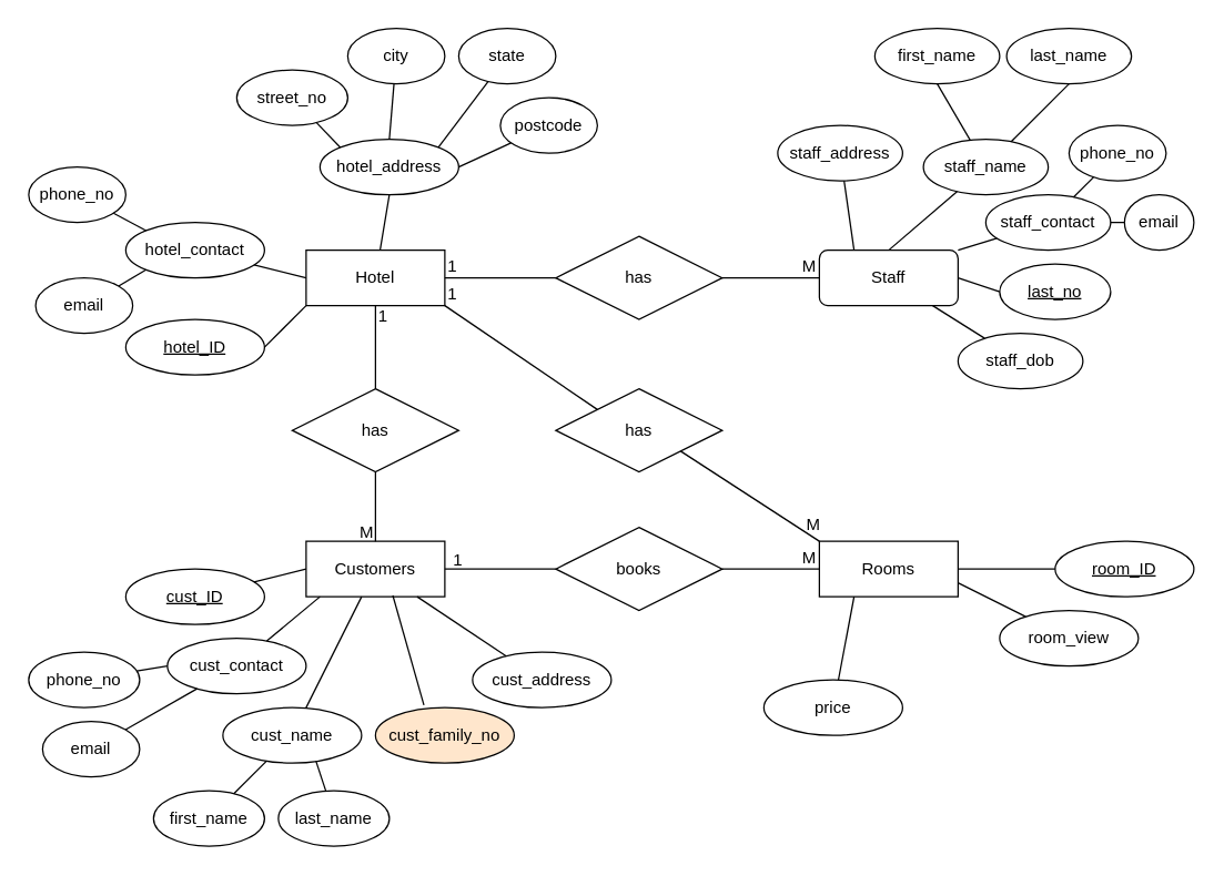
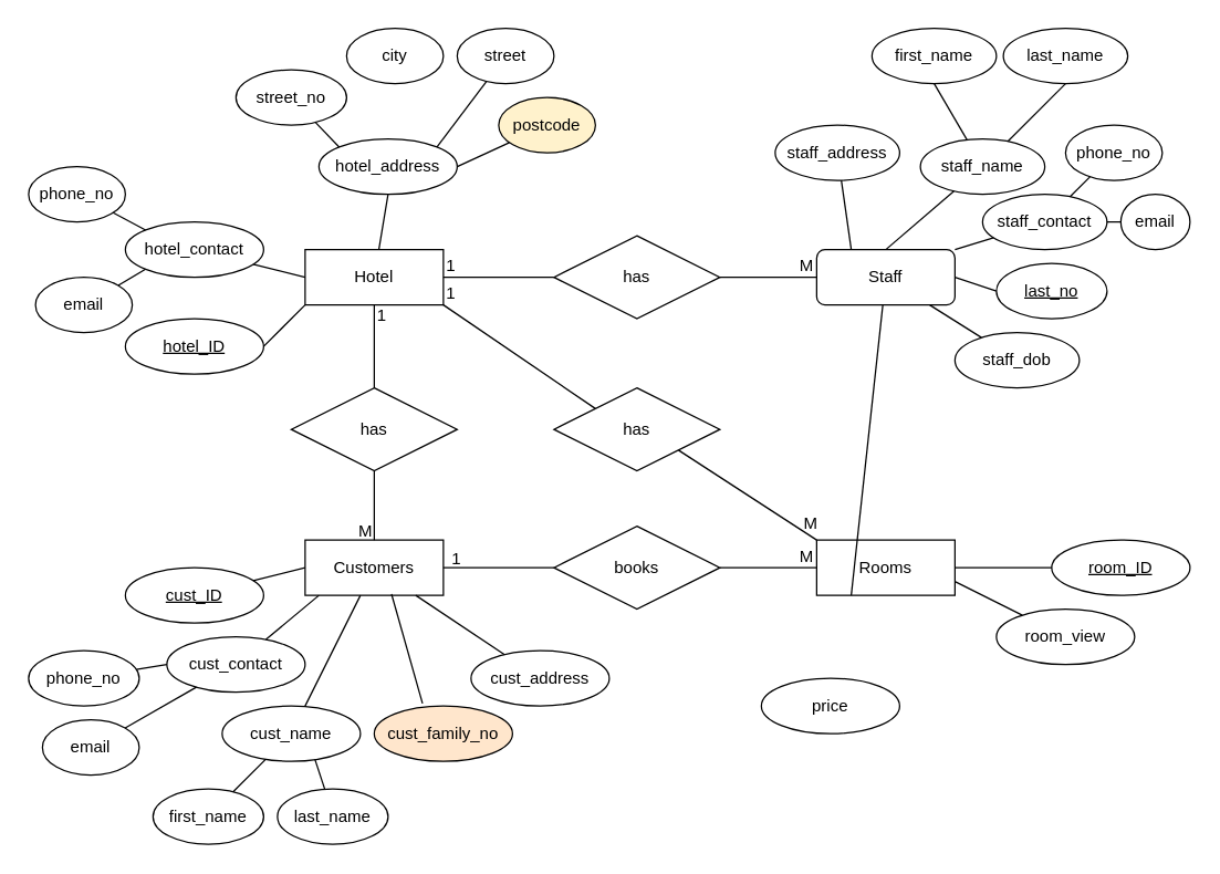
  <mxCell id="0" />
  <mxCell id="1" parent="0" />
  <mxCell id="2" value="Hotel" style="whiteSpace=wrap;html=1;align=center;" parent="1" vertex="1"><mxGeometry x="220" y="180" width="100" height="40" as="geometry" /></mxCell>
  <mxCell id="3" value="Staff" style="whiteSpace=wrap;html=1;align=center;rounded=1;" parent="1" vertex="1"><mxGeometry x="590" y="180" width="100" height="40" as="geometry" /></mxCell>
  <mxCell id="4" value="Customers" style="whiteSpace=wrap;html=1;align=center;" parent="1" vertex="1"><mxGeometry x="220" y="390" width="100" height="40" as="geometry" /></mxCell>
  <mxCell id="5" value="Rooms" style="whiteSpace=wrap;html=1;align=center;" parent="1" vertex="1"><mxGeometry x="590" y="390" width="100" height="40" as="geometry" /></mxCell>
  <mxCell id="6" value="has" style="shape=rhombus;perimeter=rhombusPerimeter;whiteSpace=wrap;html=1;align=center;" parent="1" vertex="1"><mxGeometry x="210" y="280" width="120" height="60" as="geometry" /></mxCell>
  <mxCell id="7" value="has" style="shape=rhombus;perimeter=rhombusPerimeter;whiteSpace=wrap;html=1;align=center;" parent="1" vertex="1"><mxGeometry x="400" y="170" width="120" height="60" as="geometry" /></mxCell>
  <mxCell id="8" value="has" style="shape=rhombus;perimeter=rhombusPerimeter;whiteSpace=wrap;html=1;align=center;" parent="1" vertex="1"><mxGeometry x="400" y="280" width="120" height="60" as="geometry" /></mxCell>
  <mxCell id="9" value="books" style="shape=rhombus;perimeter=rhombusPerimeter;whiteSpace=wrap;html=1;align=center;" parent="1" vertex="1"><mxGeometry x="400" y="380" width="120" height="60" as="geometry" /></mxCell>
  <mxCell id="10" value="" style="endArrow=none;html=1;rounded=0;exitX=0;exitY=0.5;exitDx=0;exitDy=0;" parent="1" source="7" target="2" edge="1"><mxGeometry relative="1" as="geometry"><mxPoint x="540" y="280" as="sourcePoint" /><mxPoint x="700" y="280" as="targetPoint" /></mxGeometry></mxCell>
  <mxCell id="11" value="1" style="resizable=0;html=1;align=right;verticalAlign=bottom;" parent="10" connectable="0" vertex="1"><mxGeometry x="1" relative="1" as="geometry"><mxPoint x="9" as="offset" /></mxGeometry></mxCell>
  <mxCell id="12" value="" style="endArrow=none;html=1;rounded=0;" parent="1" source="7" target="3" edge="1"><mxGeometry relative="1" as="geometry"><mxPoint x="470" y="199.71" as="sourcePoint" /><mxPoint x="630" y="199.71" as="targetPoint" /></mxGeometry></mxCell>
  <mxCell id="13" value="M" style="resizable=0;html=1;align=right;verticalAlign=bottom;" parent="12" connectable="0" vertex="1"><mxGeometry x="1" relative="1" as="geometry"><mxPoint x="-2" as="offset" /></mxGeometry></mxCell>
  <mxCell id="14" value="" style="endArrow=none;html=1;rounded=0;exitX=0;exitY=0;exitDx=0;exitDy=0;entryX=1;entryY=1;entryDx=0;entryDy=0;" parent="1" source="8" target="2" edge="1"><mxGeometry relative="1" as="geometry"><mxPoint x="410" y="210" as="sourcePoint" /><mxPoint x="330" y="210" as="targetPoint" /></mxGeometry></mxCell>
  <mxCell id="15" value="1" style="resizable=0;html=1;align=right;verticalAlign=bottom;" parent="14" connectable="0" vertex="1"><mxGeometry x="1" relative="1" as="geometry"><mxPoint x="9" as="offset" /></mxGeometry></mxCell>
  <mxCell id="16" value="" style="endArrow=none;html=1;rounded=0;exitX=1;exitY=1;exitDx=0;exitDy=0;" parent="1" source="8" edge="1"><mxGeometry relative="1" as="geometry"><mxPoint x="525.2" y="210.6" as="sourcePoint" /><mxPoint x="590" y="390" as="targetPoint" /></mxGeometry></mxCell>
  <mxCell id="17" value="M" style="resizable=0;html=1;align=right;verticalAlign=bottom;" parent="16" connectable="0" vertex="1"><mxGeometry x="1" relative="1" as="geometry"><mxPoint x="1" y="-4" as="offset" /></mxGeometry></mxCell>
  <mxCell id="18" value="" style="endArrow=none;html=1;rounded=0;entryX=0.5;entryY=1;entryDx=0;entryDy=0;" parent="1" source="6" target="2" edge="1"><mxGeometry relative="1" as="geometry"><mxPoint x="440" y="305" as="sourcePoint" /><mxPoint x="330" y="230" as="targetPoint" /></mxGeometry></mxCell>
  <mxCell id="19" value="1" style="resizable=0;html=1;align=right;verticalAlign=bottom;" parent="18" connectable="0" vertex="1"><mxGeometry x="1" relative="1" as="geometry"><mxPoint x="9" y="16" as="offset" /></mxGeometry></mxCell>
  <mxCell id="20" value="" style="endArrow=none;html=1;rounded=0;exitX=0.5;exitY=1;exitDx=0;exitDy=0;" parent="1" source="6" target="4" edge="1"><mxGeometry relative="1" as="geometry"><mxPoint x="500" y="335" as="sourcePoint" /><mxPoint x="600" y="400" as="targetPoint" /></mxGeometry></mxCell>
  <mxCell id="21" value="M" style="resizable=0;html=1;align=right;verticalAlign=bottom;" parent="20" connectable="0" vertex="1"><mxGeometry x="1" relative="1" as="geometry"><mxPoint x="-1" y="2" as="offset" /></mxGeometry></mxCell>
  <mxCell id="22" value="" style="endArrow=none;html=1;rounded=0;exitX=0;exitY=0.5;exitDx=0;exitDy=0;entryX=1;entryY=0.5;entryDx=0;entryDy=0;" parent="1" source="9" target="4" edge="1"><mxGeometry relative="1" as="geometry"><mxPoint x="280" y="350" as="sourcePoint" /><mxPoint x="280" y="400" as="targetPoint" /></mxGeometry></mxCell>
  <mxCell id="23" value="1" style="resizable=0;html=1;align=right;verticalAlign=bottom;" parent="22" connectable="0" vertex="1"><mxGeometry x="1" relative="1" as="geometry"><mxPoint x="13" y="2" as="offset" /></mxGeometry></mxCell>
  <mxCell id="24" value="" style="endArrow=none;html=1;rounded=0;" parent="1" source="9" target="5" edge="1"><mxGeometry relative="1" as="geometry"><mxPoint x="520" y="409.66" as="sourcePoint" /><mxPoint x="590" y="409.66" as="targetPoint" /></mxGeometry></mxCell>
  <mxCell id="25" value="M" style="resizable=0;html=1;align=right;verticalAlign=bottom;" parent="24" connectable="0" vertex="1"><mxGeometry x="1" relative="1" as="geometry"><mxPoint x="-2" as="offset" /></mxGeometry></mxCell>
  <mxCell id="26" value="hotel_ID" style="ellipse;whiteSpace=wrap;html=1;align=center;fontStyle=4;" parent="1" vertex="1"><mxGeometry x="90" y="230" width="100" height="40" as="geometry" /></mxCell>
  <mxCell id="27" value="" style="endArrow=none;html=1;rounded=0;exitX=0;exitY=1;exitDx=0;exitDy=0;entryX=1;entryY=0.5;entryDx=0;entryDy=0;" parent="1" source="2" target="26" edge="1"><mxGeometry relative="1" as="geometry"><mxPoint x="160" y="160" as="sourcePoint" /><mxPoint x="320" y="160" as="targetPoint" /></mxGeometry></mxCell>
  <mxCell id="28" value="hotel_contact" style="ellipse;whiteSpace=wrap;html=1;align=center;" parent="1" vertex="1"><mxGeometry x="90" y="160" width="100" height="40" as="geometry" /></mxCell>
  <mxCell id="29" value="" style="endArrow=none;html=1;rounded=0;entryX=0;entryY=0.5;entryDx=0;entryDy=0;" parent="1" source="28" target="2" edge="1"><mxGeometry relative="1" as="geometry"><mxPoint x="205.355" y="144.142" as="sourcePoint" /><mxPoint x="230" y="190" as="targetPoint" /></mxGeometry></mxCell>
  <mxCell id="30" value="hotel_address" style="ellipse;whiteSpace=wrap;html=1;align=center;" parent="1" vertex="1"><mxGeometry x="230" y="100" width="100" height="40" as="geometry" /></mxCell>
  <mxCell id="31" value="" style="endArrow=none;html=1;rounded=0;exitX=0.5;exitY=1;exitDx=0;exitDy=0;" parent="1" source="30" target="2" edge="1"><mxGeometry relative="1" as="geometry"><mxPoint x="192.4" y="200.6" as="sourcePoint" /><mxPoint x="230" y="210" as="targetPoint" /></mxGeometry></mxCell>
  <mxCell id="32" value="street_no" style="ellipse;whiteSpace=wrap;html=1;align=center;" parent="1" vertex="1"><mxGeometry x="170" y="50" width="80" height="40" as="geometry" /></mxCell>
  <mxCell id="33" value="city" style="ellipse;whiteSpace=wrap;html=1;align=center;" parent="1" vertex="1"><mxGeometry x="250" y="20" width="70" height="40" as="geometry" /></mxCell>
- <mxCell id="34" value="state" style="ellipse;whiteSpace=wrap;html=1;align=center;" parent="1" vertex="1"><mxGeometry x="330" y="20" width="70" height="40" as="geometry" /></mxCell>
- <mxCell id="35" value="postcode" style="ellipse;whiteSpace=wrap;html=1;align=center;" parent="1" vertex="1"><mxGeometry x="360" y="70" width="70" height="40" as="geometry" /></mxCell>
+ <mxCell id="34" value="street" style="ellipse;whiteSpace=wrap;html=1;align=center;" parent="1" vertex="1"><mxGeometry x="330" y="20" width="70" height="40" as="geometry" /></mxCell>
+ <mxCell id="35" value="postcode" style="ellipse;whiteSpace=wrap;html=1;align=center;fillColor=#fff2cc;" parent="1" vertex="1"><mxGeometry x="360" y="70" width="70" height="40" as="geometry" /></mxCell>
  <mxCell id="36" value="" style="endArrow=none;html=1;rounded=0;exitX=0;exitY=0;exitDx=0;exitDy=0;" parent="1" source="30" target="32" edge="1"><mxGeometry relative="1" as="geometry"><mxPoint x="370" y="150" as="sourcePoint" /><mxPoint x="530" y="150" as="targetPoint" /></mxGeometry></mxCell>
- <mxCell id="37" value="" style="endArrow=none;html=1;rounded=0;exitX=0.5;exitY=0;exitDx=0;exitDy=0;" parent="1" source="30" target="33" edge="1"><mxGeometry relative="1" as="geometry"><mxPoint x="254.645" y="115.858" as="sourcePoint" /><mxPoint x="237.476" y="97.99" as="targetPoint" /></mxGeometry></mxCell>
  <mxCell id="38" value="" style="endArrow=none;html=1;rounded=0;exitX=1;exitY=0;exitDx=0;exitDy=0;" parent="1" source="30" target="34" edge="1"><mxGeometry relative="1" as="geometry"><mxPoint x="264.645" y="125.858" as="sourcePoint" /><mxPoint x="247.476" y="107.99" as="targetPoint" /></mxGeometry></mxCell>
  <mxCell id="39" value="" style="endArrow=none;html=1;rounded=0;exitX=1;exitY=0.5;exitDx=0;exitDy=0;" parent="1" source="30" target="35" edge="1"><mxGeometry relative="1" as="geometry"><mxPoint x="274.645" y="135.858" as="sourcePoint" /><mxPoint x="257.476" y="117.99" as="targetPoint" /></mxGeometry></mxCell>
  <mxCell id="40" value="cust_ID" style="ellipse;whiteSpace=wrap;html=1;align=center;fontStyle=4;" parent="1" vertex="1"><mxGeometry x="90" y="410" width="100" height="40" as="geometry" /></mxCell>
  <mxCell id="41" value="cust_contact" style="ellipse;whiteSpace=wrap;html=1;align=center;container=0;" parent="1" vertex="1"><mxGeometry x="120" y="460" width="100" height="40" as="geometry" /></mxCell>
  <mxCell id="42" value="cust_name" style="ellipse;whiteSpace=wrap;html=1;align=center;" parent="1" vertex="1"><mxGeometry x="160" y="510" width="100" height="40" as="geometry" /></mxCell>
  <mxCell id="43" value="cust_address" style="ellipse;whiteSpace=wrap;html=1;align=center;" parent="1" vertex="1"><mxGeometry x="340" y="470" width="100" height="40" as="geometry" /></mxCell>
  <mxCell id="44" value="cust_family_no" style="ellipse;whiteSpace=wrap;html=1;align=center;fillColor=#ffe6cc;" parent="1" vertex="1"><mxGeometry x="270" y="510" width="100" height="40" as="geometry" /></mxCell>
  <mxCell id="45" value="phone_no" style="ellipse;whiteSpace=wrap;html=1;align=center;" parent="1" vertex="1"><mxGeometry y="120" width="70" height="40" as="geometry" x="20" /></mxCell>
  <mxCell id="46" value="email" style="ellipse;whiteSpace=wrap;html=1;align=center;" parent="1" vertex="1"><mxGeometry x="25" y="200" width="70" height="40" as="geometry" /></mxCell>
  <mxCell id="47" value="" style="endArrow=none;html=1;rounded=0;entryX=0;entryY=0;entryDx=0;entryDy=0;" parent="1" source="45" target="28" edge="1"><mxGeometry relative="1" as="geometry"><mxPoint x="30" y="260" as="sourcePoint" /><mxPoint x="100" y="170" as="targetPoint" /></mxGeometry></mxCell>
  <mxCell id="48" value="" style="endArrow=none;html=1;rounded=0;entryX=0;entryY=1;entryDx=0;entryDy=0;" parent="1" source="46" target="28" edge="1"><mxGeometry relative="1" as="geometry"><mxPoint x="85.589" y="164.048" as="sourcePoint" /><mxPoint x="114.72" y="175.828" as="targetPoint" /></mxGeometry></mxCell>
  <mxCell id="49" value="" style="endArrow=none;html=1;rounded=0;entryX=0;entryY=0.5;entryDx=0;entryDy=0;" parent="1" source="40" target="4" edge="1"><mxGeometry relative="1" as="geometry"><mxPoint x="250" y="450" as="sourcePoint" /><mxPoint x="410" y="450" as="targetPoint" /></mxGeometry></mxCell>
  <mxCell id="50" value="" style="endArrow=none;html=1;rounded=0;" parent="1" source="41" edge="1"><mxGeometry relative="1" as="geometry"><mxPoint x="192.4" y="429.4" as="sourcePoint" /><mxPoint x="230" y="430" as="targetPoint" /></mxGeometry></mxCell>
  <mxCell id="51" value="" style="endArrow=none;html=1;rounded=0;" parent="1" source="42" target="4" edge="1"><mxGeometry relative="1" as="geometry"><mxPoint x="202.4" y="439.4" as="sourcePoint" /><mxPoint x="240" y="430" as="targetPoint" /></mxGeometry></mxCell>
  <mxCell id="52" value="" style="endArrow=none;html=1;rounded=0;entryX=0.625;entryY=0.978;entryDx=0;entryDy=0;entryPerimeter=0;exitX=0.349;exitY=-0.045;exitDx=0;exitDy=0;exitPerimeter=0;" parent="1" source="44" target="4" edge="1"><mxGeometry relative="1" as="geometry"><mxPoint x="212.4" y="449.4" as="sourcePoint" /><mxPoint x="250" y="440" as="targetPoint" /></mxGeometry></mxCell>
  <mxCell id="53" value="" style="endArrow=none;html=1;rounded=0;" parent="1" source="43" target="4" edge="1"><mxGeometry relative="1" as="geometry"><mxPoint x="222.4" y="459.4" as="sourcePoint" /><mxPoint x="260" y="450" as="targetPoint" /></mxGeometry></mxCell>
  <mxCell id="54" value="phone_no" style="ellipse;whiteSpace=wrap;html=1;align=center;container=0;" parent="1" vertex="1"><mxGeometry y="470" width="80" height="40" as="geometry" x="20" /></mxCell>
  <mxCell id="55" value="email" style="ellipse;whiteSpace=wrap;html=1;align=center;container=0;" parent="1" vertex="1"><mxGeometry x="30" y="520" width="70" height="40" as="geometry" /></mxCell>
  <mxCell id="56" value="" style="endArrow=none;html=1;rounded=0;entryX=0;entryY=0.5;entryDx=0;entryDy=0;" parent="1" source="54" target="41" edge="1"><mxGeometry relative="1" as="geometry"><mxPoint x="201.727" y="471.987" as="sourcePoint" /><mxPoint x="240" y="440" as="targetPoint" /></mxGeometry></mxCell>
  <mxCell id="57" value="" style="endArrow=none;html=1;rounded=0;" parent="1" source="55" target="41" edge="1"><mxGeometry relative="1" as="geometry"><mxPoint x="211.727" y="481.987" as="sourcePoint" /><mxPoint x="250" y="450" as="targetPoint" /></mxGeometry></mxCell>
  <mxCell id="58" value="first_name" style="ellipse;whiteSpace=wrap;html=1;align=center;" parent="1" vertex="1"><mxGeometry x="110" y="570" width="80" height="40" as="geometry" /></mxCell>
  <mxCell id="59" value="last_name" style="ellipse;whiteSpace=wrap;html=1;align=center;" parent="1" vertex="1"><mxGeometry x="200" y="570" width="80" height="40" as="geometry" /></mxCell>
  <mxCell id="60" value="" style="endArrow=none;html=1;rounded=0;" parent="1" source="58" target="42" edge="1"><mxGeometry relative="1" as="geometry"><mxPoint x="99.686" y="535.822" as="sourcePoint" /><mxPoint x="151.398" y="506.404" as="targetPoint" /></mxGeometry></mxCell>
  <mxCell id="61" value="" style="endArrow=none;html=1;rounded=0;entryX=0.671;entryY=0.966;entryDx=0;entryDy=0;entryPerimeter=0;" parent="1" source="59" target="42" edge="1"><mxGeometry relative="1" as="geometry"><mxPoint x="109.686" y="545.822" as="sourcePoint" /><mxPoint x="161.398" y="516.404" as="targetPoint" /></mxGeometry></mxCell>
  <mxCell id="62" value="room_ID" style="ellipse;whiteSpace=wrap;html=1;align=center;fontStyle=4;" parent="1" vertex="1"><mxGeometry x="760" y="390" width="100" height="40" as="geometry" /></mxCell>
  <mxCell id="63" value="room_view" style="ellipse;whiteSpace=wrap;html=1;align=center;" parent="1" vertex="1"><mxGeometry x="720" y="440" width="100" height="40" as="geometry" /></mxCell>
  <mxCell id="64" value="price" style="ellipse;whiteSpace=wrap;html=1;align=center;" parent="1" vertex="1"><mxGeometry x="550" y="490" width="100" height="40" as="geometry" /></mxCell>
- <mxCell id="65" value="" style="endArrow=none;html=1;rounded=0;exitX=0.25;exitY=1;exitDx=0;exitDy=0;" parent="1" source="5" target="64" edge="1"><mxGeometry relative="1" as="geometry"><mxPoint x="560" y="450" as="sourcePoint" /><mxPoint x="720" y="450" as="targetPoint" /></mxGeometry></mxCell>
+ <mxCell id="65" value="" style="endArrow=none;html=1;rounded=0;exitX=0.25;exitY=1;exitDx=0;exitDy=0;" parent="1" source="5" target="3" edge="1"><mxGeometry relative="1" as="geometry"><mxPoint x="560" y="450" as="sourcePoint" /><mxPoint x="720" y="450" as="targetPoint" /></mxGeometry></mxCell>
  <mxCell id="66" value="" style="endArrow=none;html=1;rounded=0;exitX=1;exitY=0.75;exitDx=0;exitDy=0;" parent="1" source="5" target="63" edge="1"><mxGeometry relative="1" as="geometry"><mxPoint x="680" y="340" as="sourcePoint" /><mxPoint x="840" y="340" as="targetPoint" /></mxGeometry></mxCell>
  <mxCell id="67" value="" style="endArrow=none;html=1;rounded=0;" parent="1" source="5" target="62" edge="1"><mxGeometry relative="1" as="geometry"><mxPoint x="730" y="310" as="sourcePoint" /><mxPoint x="890" y="310" as="targetPoint" /></mxGeometry></mxCell>
  <mxCell id="68" value="last_no" style="ellipse;whiteSpace=wrap;html=1;align=center;fontStyle=4;" parent="1" vertex="1"><mxGeometry x="720" y="190" width="80" height="40" as="geometry" /></mxCell>
  <mxCell id="69" value="staff_name" style="ellipse;whiteSpace=wrap;html=1;align=center;" parent="1" vertex="1"><mxGeometry x="665" y="100" width="90" height="40" as="geometry" /></mxCell>
  <mxCell id="70" value="staff_contact" style="ellipse;whiteSpace=wrap;html=1;align=center;" parent="1" vertex="1"><mxGeometry x="710" y="140" width="90" height="40" as="geometry" /></mxCell>
  <mxCell id="71" value="staff_address" style="ellipse;whiteSpace=wrap;html=1;align=center;" parent="1" vertex="1"><mxGeometry x="560" y="90" width="90" height="40" as="geometry" /></mxCell>
  <mxCell id="72" value="" style="endArrow=none;html=1;rounded=0;exitX=1;exitY=0.5;exitDx=0;exitDy=0;entryX=0;entryY=0.5;entryDx=0;entryDy=0;" parent="1" source="3" target="68" edge="1"><mxGeometry relative="1" as="geometry"><mxPoint x="700" y="290" as="sourcePoint" /><mxPoint x="860" y="290" as="targetPoint" /></mxGeometry></mxCell>
  <mxCell id="73" value="" style="endArrow=none;html=1;rounded=0;exitX=1;exitY=0;exitDx=0;exitDy=0;" parent="1" source="3" target="70" edge="1"><mxGeometry relative="1" as="geometry"><mxPoint x="690" y="175" as="sourcePoint" /><mxPoint x="760" y="185" as="targetPoint" /></mxGeometry></mxCell>
  <mxCell id="74" value="" style="endArrow=none;html=1;rounded=0;exitX=0.5;exitY=0;exitDx=0;exitDy=0;" parent="1" source="3" target="69" edge="1"><mxGeometry relative="1" as="geometry"><mxPoint x="700" y="210" as="sourcePoint" /><mxPoint x="770" y="220" as="targetPoint" /></mxGeometry></mxCell>
  <mxCell id="75" value="" style="endArrow=none;html=1;rounded=0;exitX=0.25;exitY=0;exitDx=0;exitDy=0;" parent="1" source="3" target="71" edge="1"><mxGeometry relative="1" as="geometry"><mxPoint x="500" y="150" as="sourcePoint" /><mxPoint x="660" y="150" as="targetPoint" /></mxGeometry></mxCell>
  <mxCell id="76" value="first_name" style="ellipse;whiteSpace=wrap;html=1;align=center;" parent="1" vertex="1"><mxGeometry x="630" y="20" width="90" height="40" as="geometry" /></mxCell>
  <mxCell id="77" value="last_name" style="ellipse;whiteSpace=wrap;html=1;align=center;" parent="1" vertex="1"><mxGeometry x="725" y="20" width="90" height="40" as="geometry" /></mxCell>
  <mxCell id="78" value="" style="endArrow=none;html=1;rounded=0;entryX=0.5;entryY=1;entryDx=0;entryDy=0;" parent="1" source="69" target="76" edge="1"><mxGeometry relative="1" as="geometry"><mxPoint x="510" y="70" as="sourcePoint" /><mxPoint x="670" y="70" as="targetPoint" /></mxGeometry></mxCell>
  <mxCell id="79" value="" style="endArrow=none;html=1;rounded=0;entryX=0.5;entryY=1;entryDx=0;entryDy=0;" parent="1" source="69" target="77" edge="1"><mxGeometry relative="1" as="geometry"><mxPoint x="760" y="120" as="sourcePoint" /><mxPoint x="920" y="120" as="targetPoint" /></mxGeometry></mxCell>
  <mxCell id="80" value="phone_no" style="ellipse;whiteSpace=wrap;html=1;align=center;" parent="1" vertex="1"><mxGeometry x="770" y="90" width="70" height="40" as="geometry" /></mxCell>
  <mxCell id="81" value="email" style="ellipse;whiteSpace=wrap;html=1;align=center;" parent="1" vertex="1"><mxGeometry x="810" y="140" width="50" height="40" as="geometry" /></mxCell>
  <mxCell id="82" value="" style="endArrow=none;html=1;rounded=0;" parent="1" source="70" target="81" edge="1"><mxGeometry relative="1" as="geometry"><mxPoint x="870" y="180" as="sourcePoint" /><mxPoint x="1030" y="180" as="targetPoint" /></mxGeometry></mxCell>
  <mxCell id="83" value="" style="endArrow=none;html=1;rounded=0;" parent="1" source="70" target="80" edge="1"><mxGeometry relative="1" as="geometry"><mxPoint x="870" y="180" as="sourcePoint" /><mxPoint x="1030" y="180" as="targetPoint" /></mxGeometry></mxCell>
  <mxCell id="84" value="staff_dob" style="ellipse;whiteSpace=wrap;html=1;align=center;" parent="1" vertex="1"><mxGeometry x="690" y="240" width="90" height="40" as="geometry" /></mxCell>
  <mxCell id="85" value="" style="endArrow=none;html=1;rounded=0;" parent="1" source="84" target="3" edge="1"><mxGeometry width="50" height="50" relative="1" as="geometry"><mxPoint x="640" y="340" as="sourcePoint" /><mxPoint x="690" y="290" as="targetPoint" /></mxGeometry></mxCell>
